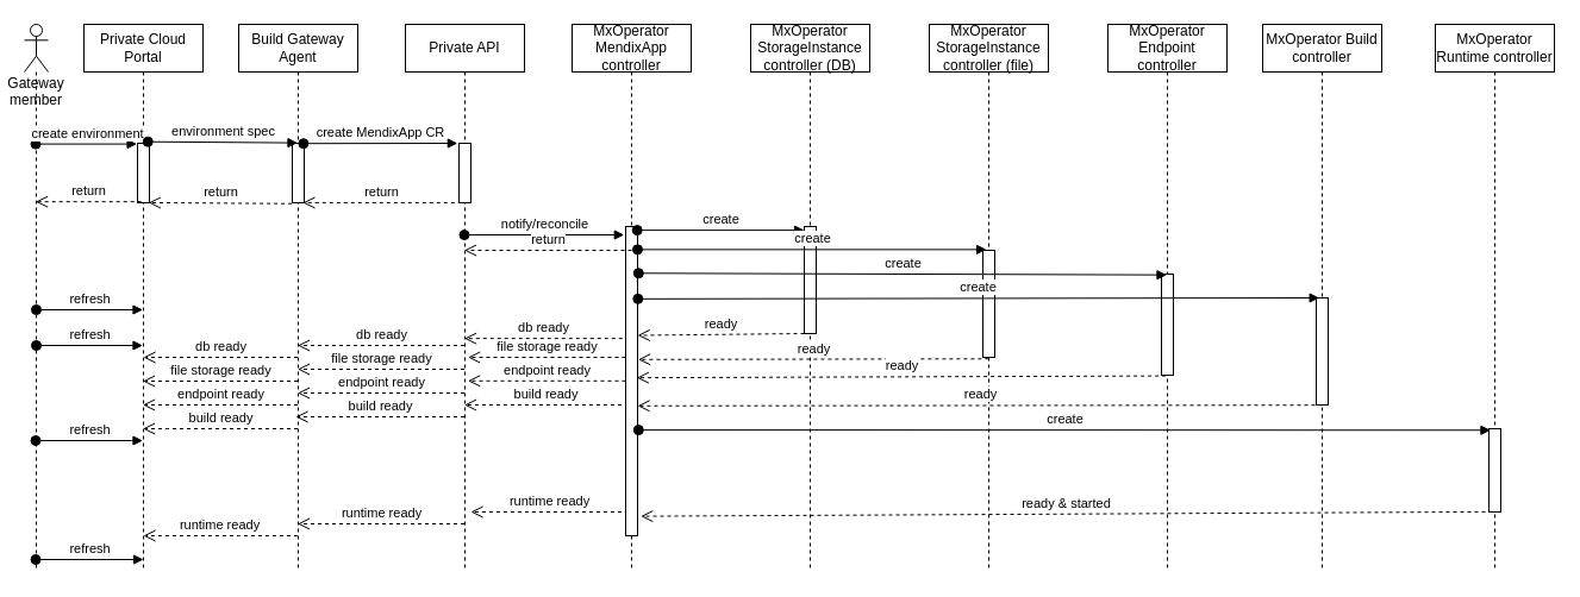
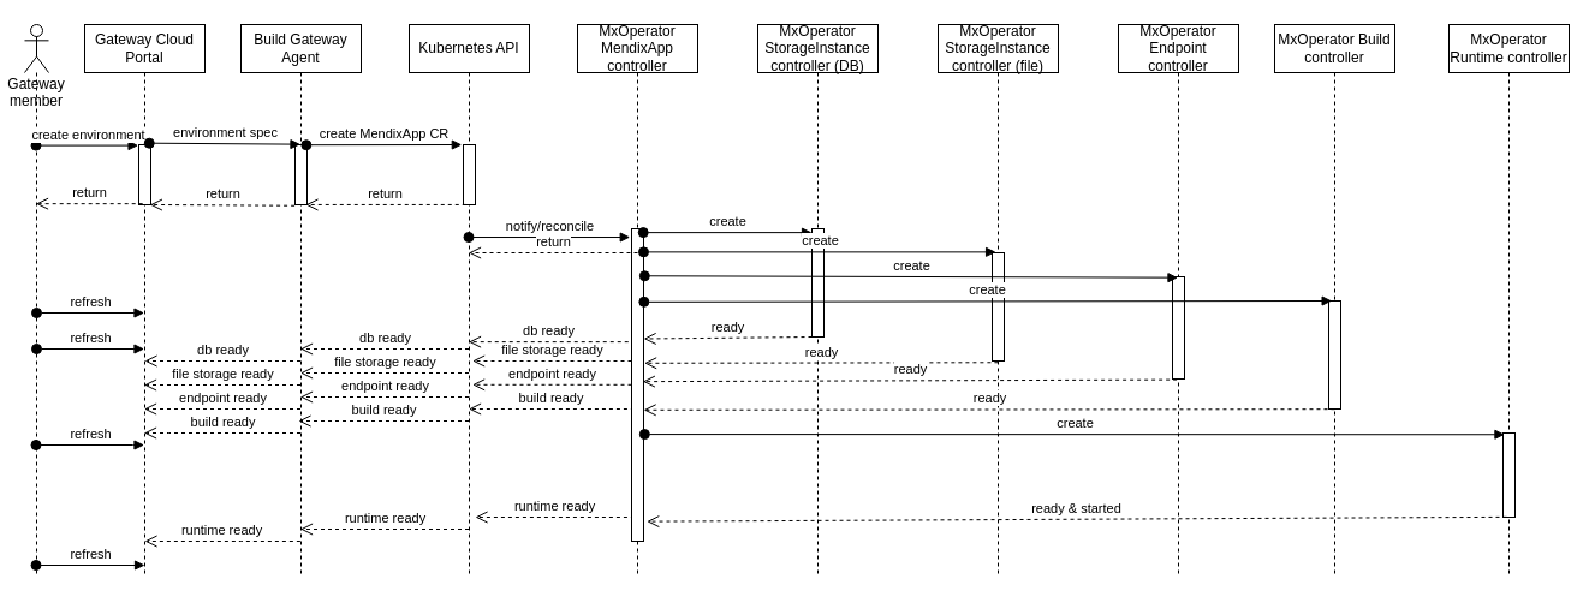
  <mxCell id="0" />
  <mxCell id="1" parent="0" />
  <mxCell id="2" value="Gateway member" style="shape=umlLifeline;participant=umlActor;perimeter=lifelinePerimeter;whiteSpace=wrap;html=1;container=1;collapsible=0;recursiveResize=0;verticalAlign=top;spacingTop=36;outlineConnect=0;" vertex="1" parent="1"><mxGeometry x="20" y="20" width="20" height="460" as="geometry" /></mxCell>
  <mxCell id="3" value="refresh" style="html=1;verticalAlign=bottom;startArrow=oval;startFill=1;endArrow=block;startSize=8;rounded=0;" edge="1" parent="2" target="4"><mxGeometry width="60" relative="1" as="geometry"><mxPoint x="10" y="240" as="sourcePoint" /><mxPoint x="70" y="240" as="targetPoint" /></mxGeometry></mxCell>
- <mxCell id="4" value="Private Cloud Portal" style="shape=umlLifeline;perimeter=lifelinePerimeter;whiteSpace=wrap;html=1;container=1;collapsible=0;recursiveResize=0;outlineConnect=0;" vertex="1" parent="1"><mxGeometry x="70" y="20" width="100" height="460" as="geometry" /></mxCell>
+ <mxCell id="4" value="Gateway Cloud Portal" style="shape=umlLifeline;perimeter=lifelinePerimeter;whiteSpace=wrap;html=1;container=1;collapsible=0;recursiveResize=0;outlineConnect=0;" vertex="1" parent="1"><mxGeometry x="70" y="20" width="100" height="460" as="geometry" /></mxCell>
  <mxCell id="5" value="" style="html=1;points=[];perimeter=orthogonalPerimeter;" vertex="1" parent="4"><mxGeometry x="45" y="100" width="10" height="50" as="geometry" /></mxCell>
  <mxCell id="6" value="runtime ready" style="html=1;verticalAlign=bottom;endArrow=open;dashed=1;endSize=8;rounded=0;" edge="1" parent="4"><mxGeometry relative="1" as="geometry"><mxPoint x="179.38" y="430" as="sourcePoint" /><mxPoint x="50" y="430" as="targetPoint" /><Array as="points"><mxPoint x="129.88" y="430" /></Array></mxGeometry></mxCell>
  <mxCell id="7" value="refresh" style="html=1;verticalAlign=bottom;startArrow=oval;startFill=1;endArrow=block;startSize=8;rounded=0;" edge="1" parent="4" target="4"><mxGeometry width="60" relative="1" as="geometry"><mxPoint x="-40" y="270" as="sourcePoint" /><mxPoint x="45" y="270" as="targetPoint" /></mxGeometry></mxCell>
  <mxCell id="8" value="refresh" style="html=1;verticalAlign=bottom;startArrow=oval;startFill=1;endArrow=block;startSize=8;rounded=0;" edge="1" parent="4" source="2"><mxGeometry width="60" relative="1" as="geometry"><mxPoint x="-34.5" y="450" as="sourcePoint" /><mxPoint x="50" y="450" as="targetPoint" /></mxGeometry></mxCell>
  <mxCell id="9" value="Build Gateway Agent" style="shape=umlLifeline;perimeter=lifelinePerimeter;whiteSpace=wrap;html=1;container=1;collapsible=0;recursiveResize=0;outlineConnect=0;" vertex="1" parent="1"><mxGeometry x="200" y="20" width="100" height="460" as="geometry" /></mxCell>
  <mxCell id="10" value="" style="html=1;points=[];perimeter=orthogonalPerimeter;" vertex="1" parent="9"><mxGeometry x="45" y="100" width="10" height="50" as="geometry" /></mxCell>
  <mxCell id="11" value="build ready" style="html=1;verticalAlign=bottom;endArrow=open;dashed=1;endSize=8;rounded=0;" edge="1" parent="9" source="13"><mxGeometry relative="1" as="geometry"><mxPoint x="185.0" y="330.0" as="sourcePoint" /><mxPoint x="48" y="330" as="targetPoint" /></mxGeometry></mxCell>
  <mxCell id="12" value="db ready" style="html=1;verticalAlign=bottom;endArrow=open;dashed=1;endSize=8;rounded=0;" edge="1" parent="9" source="9"><mxGeometry relative="1" as="geometry"><mxPoint x="55" y="280" as="sourcePoint" /><mxPoint x="-80" y="280" as="targetPoint" /><Array as="points"><mxPoint x="-44.5" y="280" /></Array></mxGeometry></mxCell>
- <mxCell id="13" value="Private API" style="shape=umlLifeline;perimeter=lifelinePerimeter;whiteSpace=wrap;html=1;container=1;collapsible=0;recursiveResize=0;outlineConnect=0;" vertex="1" parent="1"><mxGeometry x="340" y="20" width="100" height="460" as="geometry" /></mxCell>
+ <mxCell id="13" value="Kubernetes API" style="shape=umlLifeline;perimeter=lifelinePerimeter;whiteSpace=wrap;html=1;container=1;collapsible=0;recursiveResize=0;outlineConnect=0;" vertex="1" parent="1"><mxGeometry x="340" y="20" width="100" height="460" as="geometry" /></mxCell>
  <mxCell id="14" value="" style="html=1;points=[];perimeter=orthogonalPerimeter;" vertex="1" parent="13"><mxGeometry x="45" y="100" width="10" height="50" as="geometry" /></mxCell>
  <mxCell id="15" value="file storage ready" style="html=1;verticalAlign=bottom;endArrow=open;dashed=1;endSize=8;rounded=0;exitX=-0.274;exitY=0.362;exitDx=0;exitDy=0;exitPerimeter=0;" edge="1" parent="13"><mxGeometry relative="1" as="geometry"><mxPoint x="185" y="280.0" as="sourcePoint" /><mxPoint x="52.595" y="280.0" as="targetPoint" /></mxGeometry></mxCell>
  <mxCell id="16" value="build ready" style="html=1;verticalAlign=bottom;endArrow=open;dashed=1;endSize=8;rounded=0;exitX=-0.274;exitY=0.362;exitDx=0;exitDy=0;exitPerimeter=0;" edge="1" parent="13" target="13"><mxGeometry relative="1" as="geometry"><mxPoint x="187.41" y="320.0" as="sourcePoint" /><mxPoint x="55.005" y="320.0" as="targetPoint" /></mxGeometry></mxCell>
  <mxCell id="17" value="runtime ready" style="html=1;verticalAlign=bottom;endArrow=open;dashed=1;endSize=8;rounded=0;exitX=-0.274;exitY=0.362;exitDx=0;exitDy=0;exitPerimeter=0;" edge="1" parent="13"><mxGeometry relative="1" as="geometry"><mxPoint x="187.41" y="410.0" as="sourcePoint" /><mxPoint x="55.005" y="410.0" as="targetPoint" /></mxGeometry></mxCell>
  <mxCell id="18" value="create environment" style="html=1;verticalAlign=bottom;startArrow=oval;startFill=1;endArrow=block;startSize=8;rounded=0;entryX=-0.044;entryY=0.012;entryDx=0;entryDy=0;entryPerimeter=0;" edge="1" parent="1" source="2" target="5"><mxGeometry width="60" relative="1" as="geometry"><mxPoint x="30" y="130" as="sourcePoint" /><mxPoint x="90" y="130" as="targetPoint" /></mxGeometry></mxCell>
  <mxCell id="19" value="environment spec" style="html=1;verticalAlign=bottom;startArrow=oval;startFill=1;endArrow=block;startSize=8;rounded=0;exitX=0.876;exitY=-0.026;exitDx=0;exitDy=0;exitPerimeter=0;entryX=0.448;entryY=-0.007;entryDx=0;entryDy=0;entryPerimeter=0;" edge="1" parent="1" source="5" target="10"><mxGeometry width="60" relative="1" as="geometry"><mxPoint x="150" y="130" as="sourcePoint" /><mxPoint x="210" y="130" as="targetPoint" /></mxGeometry></mxCell>
  <mxCell id="20" value="create MendixApp CR" style="html=1;verticalAlign=bottom;startArrow=oval;startFill=1;endArrow=block;startSize=8;rounded=0;exitX=0.937;exitY=0.004;exitDx=0;exitDy=0;exitPerimeter=0;entryX=-0.119;entryY=0;entryDx=0;entryDy=0;entryPerimeter=0;" edge="1" parent="1" source="10" target="14"><mxGeometry width="60" relative="1" as="geometry"><mxPoint x="260" y="121" as="sourcePoint" /><mxPoint x="380" y="121" as="targetPoint" /></mxGeometry></mxCell>
  <mxCell id="21" value="return" style="html=1;verticalAlign=bottom;endArrow=open;dashed=1;endSize=8;rounded=0;exitX=0.227;exitY=0.999;exitDx=0;exitDy=0;exitPerimeter=0;entryX=0.891;entryY=0.999;entryDx=0;entryDy=0;entryPerimeter=0;" edge="1" parent="1" source="14" target="10"><mxGeometry relative="1" as="geometry"><mxPoint x="360" y="200" as="sourcePoint" /><mxPoint x="280" y="200" as="targetPoint" /></mxGeometry></mxCell>
  <mxCell id="22" value="return" style="html=1;verticalAlign=bottom;endArrow=open;dashed=1;endSize=8;rounded=0;exitX=-0.04;exitY=1.015;exitDx=0;exitDy=0;exitPerimeter=0;entryX=0.933;entryY=0.999;entryDx=0;entryDy=0;entryPerimeter=0;" edge="1" parent="1" source="10" target="5"><mxGeometry relative="1" as="geometry"><mxPoint x="217.47" y="211.85" as="sourcePoint" /><mxPoint x="80" y="210" as="targetPoint" /></mxGeometry></mxCell>
  <mxCell id="23" value="return" style="html=1;verticalAlign=bottom;endArrow=open;dashed=1;endSize=8;rounded=0;exitX=0.32;exitY=0.983;exitDx=0;exitDy=0;exitPerimeter=0;" edge="1" parent="1" source="5" target="2"><mxGeometry relative="1" as="geometry"><mxPoint x="90" y="160" as="sourcePoint" /><mxPoint x="10" y="160" as="targetPoint" /></mxGeometry></mxCell>
  <mxCell id="24" value="MxOperator MendixApp controller" style="shape=umlLifeline;perimeter=lifelinePerimeter;whiteSpace=wrap;html=1;container=1;collapsible=0;recursiveResize=0;outlineConnect=0;" vertex="1" parent="1"><mxGeometry x="480" y="20" width="100" height="460" as="geometry" /></mxCell>
  <mxCell id="25" value="" style="html=1;points=[];perimeter=orthogonalPerimeter;" vertex="1" parent="24"><mxGeometry x="45" y="170" width="10" height="260" as="geometry" /></mxCell>
  <mxCell id="26" value="endpoint ready" style="html=1;verticalAlign=bottom;endArrow=open;dashed=1;endSize=8;rounded=0;exitX=-0.274;exitY=0.362;exitDx=0;exitDy=0;exitPerimeter=0;" edge="1" parent="24"><mxGeometry relative="1" as="geometry"><mxPoint x="45.0" y="299.81" as="sourcePoint" /><mxPoint x="-87.405" y="299.81" as="targetPoint" /></mxGeometry></mxCell>
  <mxCell id="27" value="notify/reconcile" style="html=1;verticalAlign=bottom;startArrow=oval;startFill=1;endArrow=block;startSize=8;rounded=0;entryX=-0.124;entryY=0.027;entryDx=0;entryDy=0;entryPerimeter=0;" edge="1" parent="1" source="13" target="25"><mxGeometry width="60" relative="1" as="geometry"><mxPoint x="390" y="190" as="sourcePoint" /><mxPoint x="450" y="190" as="targetPoint" /></mxGeometry></mxCell>
  <mxCell id="28" value="return" style="html=1;verticalAlign=bottom;endArrow=open;dashed=1;endSize=8;rounded=0;" edge="1" parent="1" target="13"><mxGeometry relative="1" as="geometry"><mxPoint x="530" y="210" as="sourcePoint" /><mxPoint x="430" y="240" as="targetPoint" /></mxGeometry></mxCell>
  <mxCell id="29" value="MxOperator StorageInstance controller (DB)" style="shape=umlLifeline;perimeter=lifelinePerimeter;whiteSpace=wrap;html=1;container=1;collapsible=0;recursiveResize=0;outlineConnect=0;" vertex="1" parent="1"><mxGeometry x="630" y="20" width="100" height="460" as="geometry" /></mxCell>
  <mxCell id="30" value="" style="html=1;points=[];perimeter=orthogonalPerimeter;" vertex="1" parent="29"><mxGeometry x="45" y="170" width="10" height="90" as="geometry" /></mxCell>
  <mxCell id="31" value="MxOperator StorageInstance controller (file)" style="shape=umlLifeline;perimeter=lifelinePerimeter;whiteSpace=wrap;html=1;container=1;collapsible=0;recursiveResize=0;outlineConnect=0;" vertex="1" parent="1"><mxGeometry x="780" y="20" width="100" height="460" as="geometry" /></mxCell>
  <mxCell id="32" value="" style="html=1;points=[];perimeter=orthogonalPerimeter;" vertex="1" parent="31"><mxGeometry x="45" y="190" width="10" height="90" as="geometry" /></mxCell>
  <mxCell id="33" value="create" style="html=1;verticalAlign=bottom;startArrow=oval;startFill=1;endArrow=block;startSize=8;rounded=0;exitX=0.973;exitY=0.012;exitDx=0;exitDy=0;exitPerimeter=0;" edge="1" parent="1" source="25" target="30"><mxGeometry width="60" relative="1" as="geometry"><mxPoint x="570" y="270" as="sourcePoint" /><mxPoint x="630" y="270" as="targetPoint" /></mxGeometry></mxCell>
  <mxCell id="34" value="create" style="html=1;verticalAlign=bottom;startArrow=oval;startFill=1;endArrow=block;startSize=8;rounded=0;entryX=0.306;entryY=-0.007;entryDx=0;entryDy=0;entryPerimeter=0;" edge="1" parent="1" source="25" target="32"><mxGeometry width="60" relative="1" as="geometry"><mxPoint x="570" y="209" as="sourcePoint" /><mxPoint x="828.92" y="218.76" as="targetPoint" /></mxGeometry></mxCell>
  <mxCell id="35" value="MxOperator Endpoint controller" style="shape=umlLifeline;perimeter=lifelinePerimeter;whiteSpace=wrap;html=1;container=1;collapsible=0;recursiveResize=0;outlineConnect=0;" vertex="1" parent="1"><mxGeometry x="930" y="20" width="100" height="460" as="geometry" /></mxCell>
  <mxCell id="36" value="" style="html=1;points=[];perimeter=orthogonalPerimeter;" vertex="1" parent="35"><mxGeometry x="45" y="210" width="10" height="85" as="geometry" /></mxCell>
  <mxCell id="37" value="create" style="html=1;verticalAlign=bottom;startArrow=oval;startFill=1;endArrow=block;startSize=8;rounded=0;entryX=0.446;entryY=0.008;entryDx=0;entryDy=0;entryPerimeter=0;exitX=1.084;exitY=0.151;exitDx=0;exitDy=0;exitPerimeter=0;" edge="1" parent="1" source="25" target="36"><mxGeometry width="60" relative="1" as="geometry"><mxPoint x="545" y="219.23" as="sourcePoint" /><mxPoint x="838.06" y="219.23" as="targetPoint" /></mxGeometry></mxCell>
  <mxCell id="38" value="MxOperator Build controller" style="shape=umlLifeline;perimeter=lifelinePerimeter;whiteSpace=wrap;html=1;container=1;collapsible=0;recursiveResize=0;outlineConnect=0;" vertex="1" parent="1"><mxGeometry x="1060" y="20" width="100" height="460" as="geometry" /></mxCell>
  <mxCell id="39" value="" style="html=1;points=[];perimeter=orthogonalPerimeter;" vertex="1" parent="38"><mxGeometry x="45" y="230" width="10" height="90" as="geometry" /></mxCell>
  <mxCell id="40" value="create" style="html=1;verticalAlign=bottom;startArrow=oval;startFill=1;endArrow=block;startSize=8;rounded=0;exitX=1.033;exitY=0.234;exitDx=0;exitDy=0;exitPerimeter=0;entryX=0.263;entryY=0;entryDx=0;entryDy=0;entryPerimeter=0;" edge="1" parent="1" source="25" target="39"><mxGeometry width="60" relative="1" as="geometry"><mxPoint x="541.99" y="260.92" as="sourcePoint" /><mxPoint x="985" y="260" as="targetPoint" /></mxGeometry></mxCell>
  <mxCell id="41" value="ready" style="html=1;verticalAlign=bottom;endArrow=open;dashed=1;endSize=8;rounded=0;entryX=1.008;entryY=0.352;entryDx=0;entryDy=0;entryPerimeter=0;" edge="1" parent="1" source="30" target="25"><mxGeometry relative="1" as="geometry"><mxPoint x="660" y="280" as="sourcePoint" /><mxPoint x="580" y="280" as="targetPoint" /></mxGeometry></mxCell>
  <mxCell id="42" value="ready" style="html=1;verticalAlign=bottom;endArrow=open;dashed=1;endSize=8;rounded=0;exitX=0.49;exitY=1.014;exitDx=0;exitDy=0;exitPerimeter=0;entryX=1.058;entryY=0.43;entryDx=0;entryDy=0;entryPerimeter=0;" edge="1" parent="1" source="32" target="25"><mxGeometry relative="1" as="geometry"><mxPoint x="685" y="290" as="sourcePoint" /><mxPoint x="540" y="301" as="targetPoint" /></mxGeometry></mxCell>
  <mxCell id="43" value="ready" style="html=1;verticalAlign=bottom;endArrow=open;dashed=1;endSize=8;rounded=0;exitX=0.362;exitY=1.007;exitDx=0;exitDy=0;exitPerimeter=0;entryX=0.933;entryY=0.489;entryDx=0;entryDy=0;entryPerimeter=0;" edge="1" parent="1" source="36" target="25"><mxGeometry relative="1" as="geometry"><mxPoint x="709.97" y="340" as="sourcePoint" /><mxPoint x="540" y="316" as="targetPoint" /></mxGeometry></mxCell>
  <mxCell id="44" value="ready" style="html=1;verticalAlign=bottom;endArrow=open;dashed=1;endSize=8;rounded=0;entryX=1.008;entryY=0.58;entryDx=0;entryDy=0;entryPerimeter=0;exitX=0.497;exitY=1.002;exitDx=0;exitDy=0;exitPerimeter=0;" edge="1" parent="1" source="39" target="25"><mxGeometry relative="1" as="geometry"><mxPoint x="959.97" y="370" as="sourcePoint" /><mxPoint x="820" y="370.8" as="targetPoint" /></mxGeometry></mxCell>
  <mxCell id="45" value="MxOperator Runtime controller" style="shape=umlLifeline;perimeter=lifelinePerimeter;whiteSpace=wrap;html=1;container=1;collapsible=0;recursiveResize=0;outlineConnect=0;" vertex="1" parent="1"><mxGeometry x="1205" y="20" width="100" height="460" as="geometry" /></mxCell>
  <mxCell id="46" value="" style="html=1;points=[];perimeter=orthogonalPerimeter;" vertex="1" parent="45"><mxGeometry x="45" y="340" width="10" height="70" as="geometry" /></mxCell>
  <mxCell id="47" value="create" style="html=1;verticalAlign=bottom;startArrow=oval;startFill=1;endArrow=block;startSize=8;rounded=0;exitX=1.084;exitY=0.658;exitDx=0;exitDy=0;exitPerimeter=0;entryX=0.144;entryY=0.018;entryDx=0;entryDy=0;entryPerimeter=0;" edge="1" parent="1" source="25" target="46"><mxGeometry width="60" relative="1" as="geometry"><mxPoint x="1064.73" y="380" as="sourcePoint" /><mxPoint x="1205" y="380" as="targetPoint" /></mxGeometry></mxCell>
  <mxCell id="48" value="ready &amp;amp; started" style="html=1;verticalAlign=bottom;endArrow=open;dashed=1;endSize=8;rounded=0;entryX=1.274;entryY=0.937;entryDx=0;entryDy=0;entryPerimeter=0;exitX=0.301;exitY=0.998;exitDx=0;exitDy=0;exitPerimeter=0;" edge="1" parent="1" source="46" target="25"><mxGeometry relative="1" as="geometry"><mxPoint x="1184.89" y="440" as="sourcePoint" /><mxPoint x="610" y="440.62" as="targetPoint" /></mxGeometry></mxCell>
  <mxCell id="49" value="db ready" style="html=1;verticalAlign=bottom;endArrow=open;dashed=1;endSize=8;rounded=0;exitX=-0.274;exitY=0.362;exitDx=0;exitDy=0;exitPerimeter=0;" edge="1" parent="1" source="25" target="13"><mxGeometry relative="1" as="geometry"><mxPoint x="500" y="230" as="sourcePoint" /><mxPoint x="420" y="230" as="targetPoint" /></mxGeometry></mxCell>
  <mxCell id="50" value="db ready" style="html=1;verticalAlign=bottom;endArrow=open;dashed=1;endSize=8;rounded=0;" edge="1" parent="1" source="13" target="9"><mxGeometry relative="1" as="geometry"><mxPoint x="387.21" y="280" as="sourcePoint" /><mxPoint x="254.995" y="280" as="targetPoint" /><Array as="points"><mxPoint x="290" y="290" /></Array></mxGeometry></mxCell>
  <mxCell id="51" value="file storage ready" style="html=1;verticalAlign=bottom;endArrow=open;dashed=1;endSize=8;rounded=0;" edge="1" parent="1" source="13" target="9"><mxGeometry relative="1" as="geometry"><mxPoint x="387.41" y="310" as="sourcePoint" /><mxPoint x="255.005" y="310" as="targetPoint" /><Array as="points"><mxPoint x="350" y="310" /></Array></mxGeometry></mxCell>
  <mxCell id="52" value="endpoint ready" style="html=1;verticalAlign=bottom;endArrow=open;dashed=1;endSize=8;rounded=0;" edge="1" parent="1" source="13" target="9"><mxGeometry relative="1" as="geometry"><mxPoint x="387.41" y="329.81" as="sourcePoint" /><mxPoint x="255.005" y="329.81" as="targetPoint" /><Array as="points"><mxPoint x="300" y="330" /></Array></mxGeometry></mxCell>
  <mxCell id="53" value="runtime ready" style="html=1;verticalAlign=bottom;endArrow=open;dashed=1;endSize=8;rounded=0;" edge="1" parent="1" source="13" target="9"><mxGeometry relative="1" as="geometry"><mxPoint x="387.41" y="430" as="sourcePoint" /><mxPoint x="255.005" y="430" as="targetPoint" /><Array as="points"><mxPoint x="340" y="440" /></Array></mxGeometry></mxCell>
  <mxCell id="54" value="file storage ready" style="html=1;verticalAlign=bottom;endArrow=open;dashed=1;endSize=8;rounded=0;" edge="1" parent="1" source="9" target="4"><mxGeometry relative="1" as="geometry"><mxPoint x="239.38" y="330" as="sourcePoint" /><mxPoint x="120" y="330" as="targetPoint" /><Array as="points"><mxPoint x="210" y="320" /></Array></mxGeometry></mxCell>
  <mxCell id="55" value="endpoint ready" style="html=1;verticalAlign=bottom;endArrow=open;dashed=1;endSize=8;rounded=0;" edge="1" parent="1" source="9" target="4"><mxGeometry relative="1" as="geometry"><mxPoint x="239.38" y="350" as="sourcePoint" /><mxPoint x="100.003" y="350" as="targetPoint" /><Array as="points"><mxPoint x="220" y="340" /></Array></mxGeometry></mxCell>
  <mxCell id="56" value="build ready" style="html=1;verticalAlign=bottom;endArrow=open;dashed=1;endSize=8;rounded=0;" edge="1" parent="1" source="9" target="4"><mxGeometry relative="1" as="geometry"><mxPoint x="245" y="370" as="sourcePoint" /><mxPoint x="120" y="370" as="targetPoint" /><Array as="points"><mxPoint x="140" y="360" /></Array></mxGeometry></mxCell>
  <mxCell id="57" value="refresh" style="html=1;verticalAlign=bottom;startArrow=oval;startFill=1;endArrow=block;startSize=8;rounded=0;" edge="1" parent="1" source="2" target="4"><mxGeometry width="60" relative="1" as="geometry"><mxPoint x="50" y="280" as="sourcePoint" /><mxPoint x="139.5" y="280" as="targetPoint" /><Array as="points"><mxPoint x="110" y="370" /></Array></mxGeometry></mxCell>
